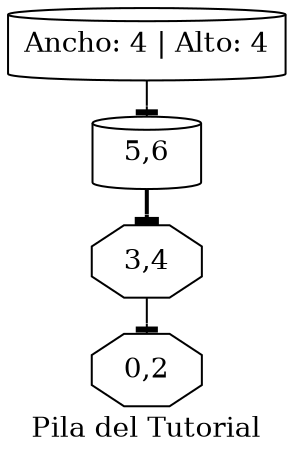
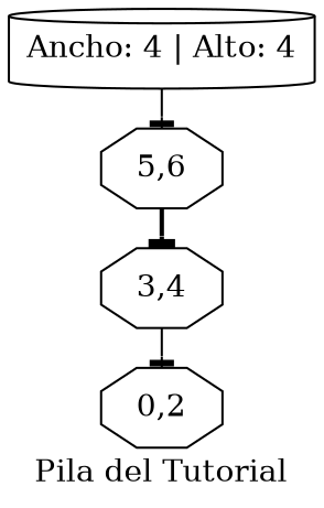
  digraph {
    label="Pila del Tutorial"
    rankdir=LR
    node [shape=cylinder]
    edge [arrowhead=tee style=solid]
    n1 [label="Ancho: 4 | Alto: 4"]
-   n2 [label="5,6"]
+   n2 [label="5,6" shape=octagon]
    n3 [label="3,4" shape=octagon]
    n4 [label="0,2" shape=octagon]
    subgraph sub_1 {
      rank=same
      n1
      n2
      n3
      n4
    }
    n1 -> n2
    n2 -> n3 [style=bold]
    n3 -> n4
  }
